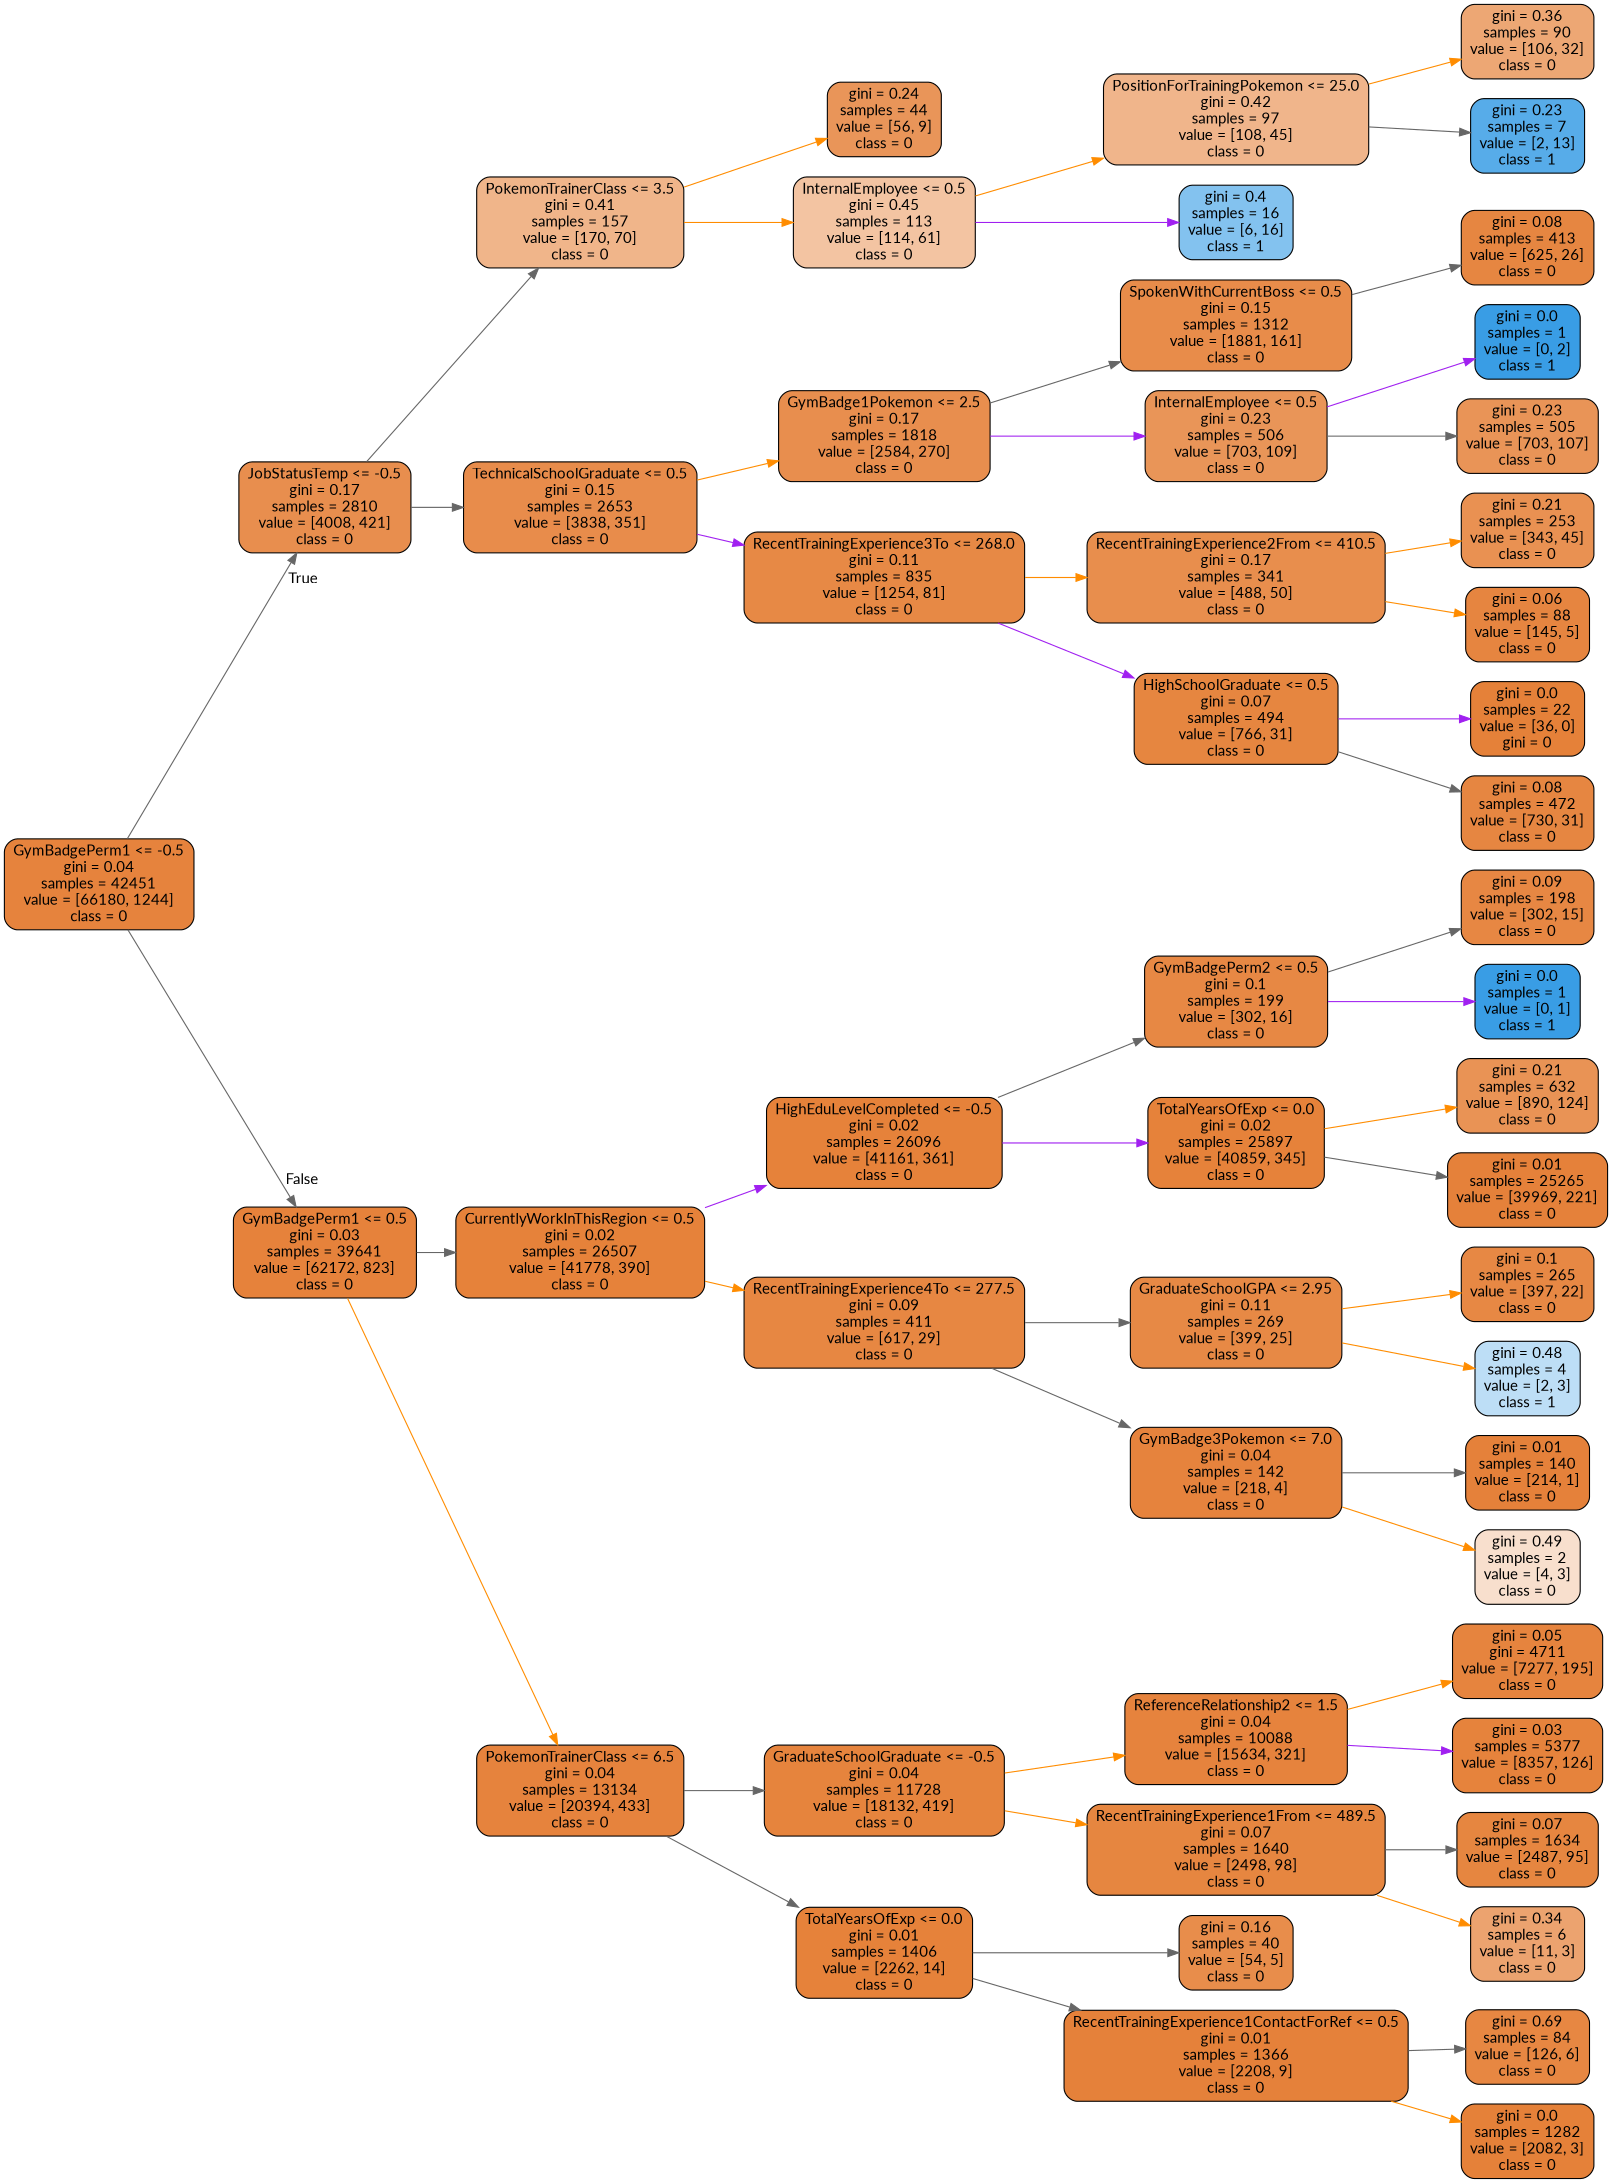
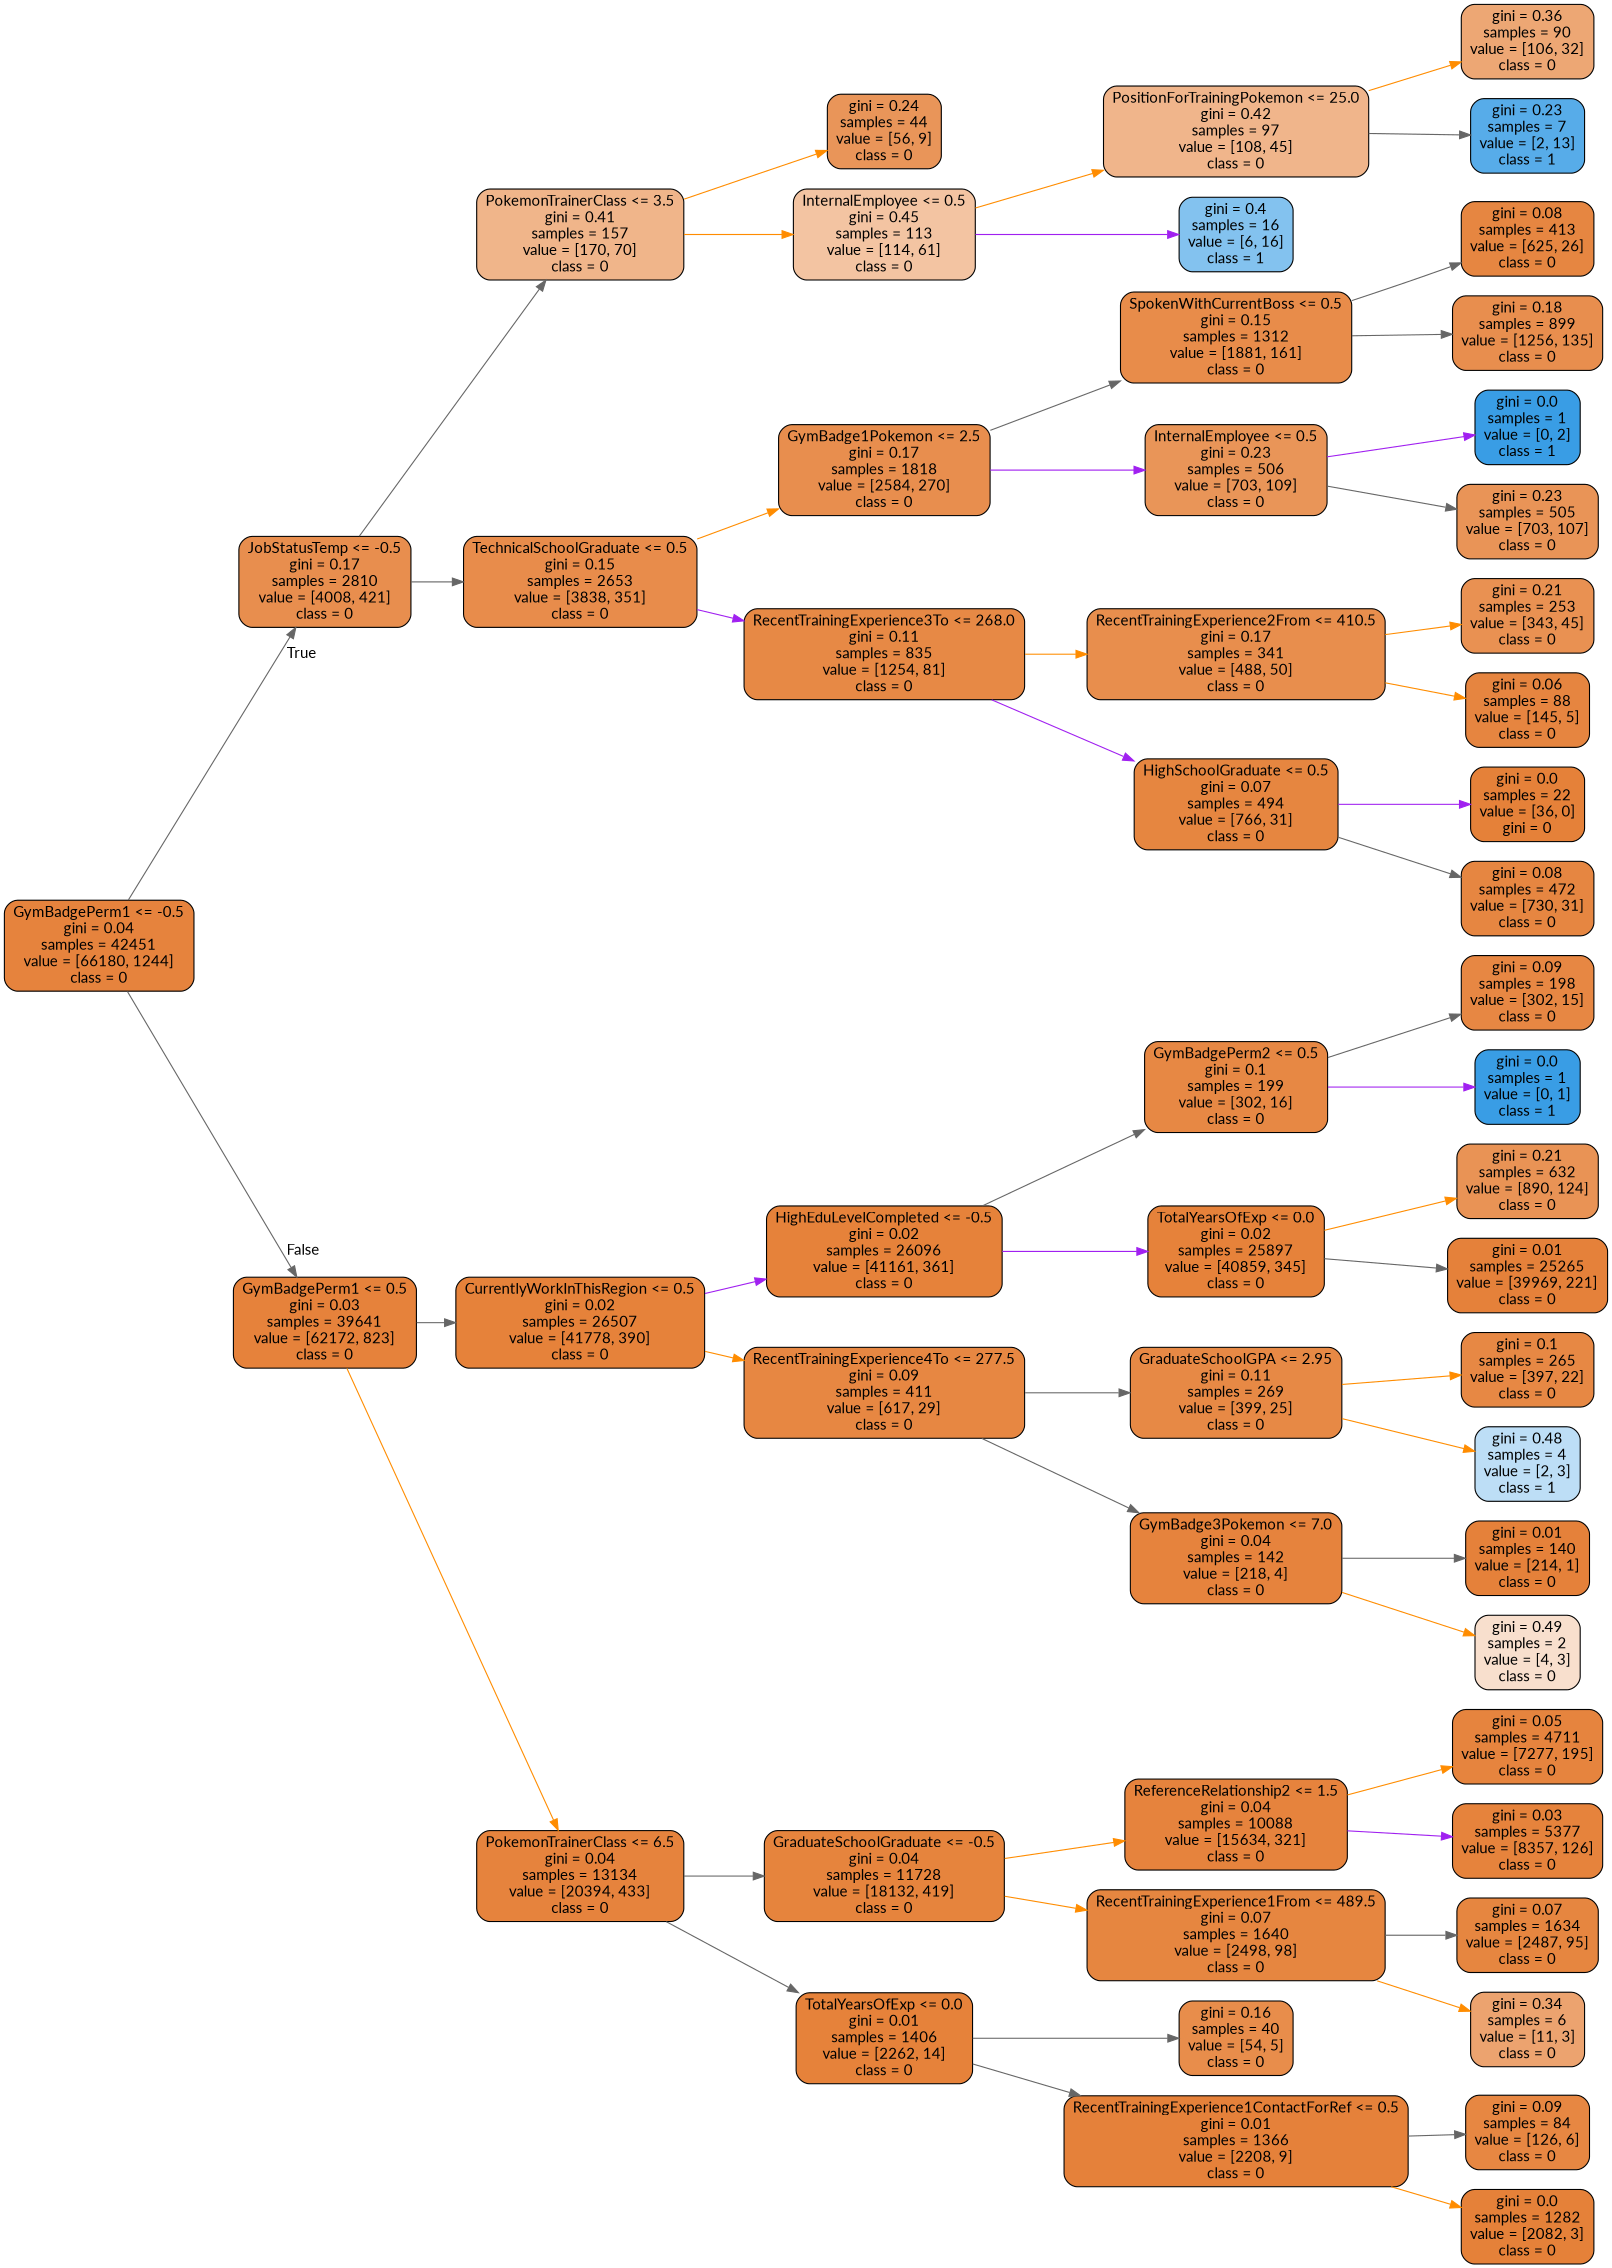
  digraph {
    fontname=Lato
    rankdir=LR
    node [color=black fillcolor="#e58139fa" fontname=Lato shape=box style="filled, rounded"]
    edge [color=gray40 fontname=Lato]
    n1 [label="GymBadgePerm1 <= -0.5\ngini = 0.04\nsamples = 42451\nvalue = [66180, 1244]\nclass = 0"]
    n2 [fillcolor="#e58139e4" label="JobStatusTemp <= -0.5\ngini = 0.17\nsamples = 2810\nvalue = [4008, 421]\nclass = 0"]
    n3 [fillcolor="#e58139fc" label="GymBadgePerm1 <= 0.5\ngini = 0.03\nsamples = 39641\nvalue = [62172, 823]\nclass = 0"]
    n4 [fillcolor="#e5813996" label="PokemonTrainerClass <= 3.5\ngini = 0.41\nsamples = 157\nvalue = [170, 70]\nclass = 0"]
    n5 [fillcolor="#e58139e8" label="TechnicalSchoolGraduate <= 0.5\ngini = 0.15\nsamples = 2653\nvalue = [3838, 351]\nclass = 0"]
    n6 [fillcolor="#e58139fd" label="CurrentlyWorkInThisRegion <= 0.5\ngini = 0.02\nsamples = 26507\nvalue = [41778, 390]\nclass = 0"]
    n7 [label="PokemonTrainerClass <= 6.5\ngini = 0.04\nsamples = 13134\nvalue = [20394, 433]\nclass = 0"]
    n8 [fillcolor="#e58139d6" label="gini = 0.24\nsamples = 44\nvalue = [56, 9]\nclass = 0"]
    n9 [fillcolor="#e5813977" label="InternalEmployee <= 0.5\ngini = 0.45\nsamples = 113\nvalue = [114, 61]\nclass = 0"]
    n10 [fillcolor="#e58139e4" label="GymBadge1Pokemon <= 2.5\ngini = 0.17\nsamples = 1818\nvalue = [2584, 270]\nclass = 0"]
    n11 [fillcolor="#e58139ef" label="RecentTrainingExperience3To <= 268.0\ngini = 0.11\nsamples = 835\nvalue = [1254, 81]\nclass = 0"]
    n12 [fillcolor="#e5813995" label="PositionForTrainingPokemon <= 25.0\ngini = 0.42\nsamples = 97\nvalue = [108, 45]\nclass = 0"]
    n13 [fillcolor="#399de59f" label="gini = 0.4\nsamples = 16\nvalue = [6, 16]\nclass = 1"]
    n14 [fillcolor="#e58139b2" label="gini = 0.36\nsamples = 90\nvalue = [106, 32]\nclass = 0"]
    n15 [fillcolor="#399de5d8" label="gini = 0.23\nsamples = 7\nvalue = [2, 13]\nclass = 1"]
    n16 [fillcolor="#e58139e9" label="SpokenWithCurrentBoss <= 0.5\ngini = 0.15\nsamples = 1312\nvalue = [1881, 161]\nclass = 0"]
    n17 [fillcolor="#e58139d7" label="InternalEmployee <= 0.5\ngini = 0.23\nsamples = 506\nvalue = [703, 109]\nclass = 0"]
    n18 [fillcolor="#e58139e5" label="RecentTrainingExperience2From <= 410.5\ngini = 0.17\nsamples = 341\nvalue = [488, 50]\nclass = 0"]
    n19 [fillcolor="#e58139f5" label="HighSchoolGraduate <= 0.5\ngini = 0.07\nsamples = 494\nvalue = [766, 31]\nclass = 0"]
    n20 [fillcolor="#e58139f4" label="gini = 0.08\nsamples = 413\nvalue = [625, 26]\nclass = 0"]
+   n21 [fillcolor="#e58139e4" label="gini = 0.18\nsamples = 899\nvalue = [1256, 135]\nclass = 0"]
    n22 [fillcolor="#399de5ff" label="gini = 0.0\nsamples = 1\nvalue = [0, 2]\nclass = 1"]
    n23 [fillcolor="#e58139d8" label="gini = 0.23\nsamples = 505\nvalue = [703, 107]\nclass = 0"]
    n24 [fillcolor="#e58139de" label="gini = 0.21\nsamples = 253\nvalue = [343, 45]\nclass = 0"]
    n25 [fillcolor="#e58139f6" label="gini = 0.06\nsamples = 88\nvalue = [145, 5]\nclass = 0"]
    n26 [fillcolor="#e58139ff" label="gini = 0.0\nsamples = 22\nvalue = [36, 0]\ngini = 0"]
    n27 [fillcolor="#e58139f4" label="gini = 0.08\nsamples = 472\nvalue = [730, 31]\nclass = 0"]
    n28 [fillcolor="#e58139fd" label="HighEduLevelCompleted <= -0.5\ngini = 0.02\nsamples = 26096\nvalue = [41161, 361]\nclass = 0"]
    n29 [fillcolor="#e58139f3" label="RecentTrainingExperience4To <= 277.5\ngini = 0.09\nsamples = 411\nvalue = [617, 29]\nclass = 0"]
    n30 [fillcolor="#e58139f9" label="GraduateSchoolGraduate <= -0.5\ngini = 0.04\nsamples = 11728\nvalue = [18132, 419]\nclass = 0"]
    n31 [fillcolor="#e58139fd" label="TotalYearsOfExp <= 0.0\ngini = 0.01\nsamples = 1406\nvalue = [2262, 14]\nclass = 0"]
    n32 [fillcolor="#e58139f1" label="GymBadgePerm2 <= 0.5\ngini = 0.1\nsamples = 199\nvalue = [302, 16]\nclass = 0"]
    n33 [fillcolor="#e58139fd" label="TotalYearsOfExp <= 0.0\ngini = 0.02\nsamples = 25897\nvalue = [40859, 345]\nclass = 0"]
    n34 [fillcolor="#e58139ef" label="GraduateSchoolGPA <= 2.95\ngini = 0.11\nsamples = 269\nvalue = [399, 25]\nclass = 0"]
    n35 [label="GymBadge3Pokemon <= 7.0\ngini = 0.04\nsamples = 142\nvalue = [218, 4]\nclass = 0"]
    n36 [fillcolor="#e58139f2" label="gini = 0.09\nsamples = 198\nvalue = [302, 15]\nclass = 0"]
    n37 [fillcolor="#399de5ff" label="gini = 0.0\nsamples = 1\nvalue = [0, 1]\nclass = 1"]
    n38 [fillcolor="#e58139db" label="gini = 0.21\nsamples = 632\nvalue = [890, 124]\nclass = 0"]
    n39 [fillcolor="#e58139fe" label="gini = 0.01\nsamples = 25265\nvalue = [39969, 221]\nclass = 0"]
    n40 [fillcolor="#e58139f1" label="gini = 0.1\nsamples = 265\nvalue = [397, 22]\nclass = 0"]
    n41 [fillcolor="#399de555" label="gini = 0.48\nsamples = 4\nvalue = [2, 3]\nclass = 1"]
    n42 [fillcolor="#e58139fe" label="gini = 0.01\nsamples = 140\nvalue = [214, 1]\nclass = 0"]
    n43 [fillcolor="#e5813940" label="gini = 0.49\nsamples = 2\nvalue = [4, 3]\nclass = 0"]
    n44 [label="ReferenceRelationship2 <= 1.5\ngini = 0.04\nsamples = 10088\nvalue = [15634, 321]\nclass = 0"]
    n45 [fillcolor="#e58139f5" label="RecentTrainingExperience1From <= 489.5\ngini = 0.07\nsamples = 1640\nvalue = [2498, 98]\nclass = 0"]
    n46 [fillcolor="#e58139e7" label="gini = 0.16\nsamples = 40\nvalue = [54, 5]\nclass = 0"]
    n47 [fillcolor="#e58139fe" label="RecentTrainingExperience1ContactForRef <= 0.5\ngini = 0.01\nsamples = 1366\nvalue = [2208, 9]\nclass = 0"]
-   n48 [fillcolor="#e58139f8" label="gini = 0.05\ngini = 4711\nvalue = [7277, 195]\nclass = 0"]
+   n48 [fillcolor="#e58139f8" label="gini = 0.05\nsamples = 4711\nvalue = [7277, 195]\nclass = 0"]
    n49 [fillcolor="#e58139fb" label="gini = 0.03\nsamples = 5377\nvalue = [8357, 126]\nclass = 0"]
    n50 [fillcolor="#e58139f5" label="gini = 0.07\nsamples = 1634\nvalue = [2487, 95]\nclass = 0"]
    n51 [fillcolor="#e58139b9" label="gini = 0.34\nsamples = 6\nvalue = [11, 3]\nclass = 0"]
-   n52 [fillcolor="#e58139f3" label="gini = 0.69\nsamples = 84\nvalue = [126, 6]\nclass = 0"]
+   n52 [fillcolor="#e58139f3" label="gini = 0.09\nsamples = 84\nvalue = [126, 6]\nclass = 0"]
    n53 [fillcolor="#e58139ff" label="gini = 0.0\nsamples = 1282\nvalue = [2082, 3]\nclass = 0"]
    n1 -> n2 [headlabel=True labelangle=45 labeldistance=2.5]
    n1 -> n3 [headlabel=False labelangle=-45 labeldistance=2.5]
    n2 -> n4
    n2 -> n5
    n3 -> n6
    n3 -> n7 [color=darkorange]
    n4 -> n8 [color=darkorange]
    n4 -> n9 [color=darkorange]
    n5 -> n10 [color=darkorange]
    n5 -> n11 [color=purple]
    n6 -> n28 [color=purple]
    n6 -> n29 [color=darkorange]
    n7 -> n30
    n7 -> n31
    n9 -> n12 [color=darkorange]
    n9 -> n13 [color=purple]
    n10 -> n16
    n10 -> n17 [color=purple]
    n11 -> n18 [color=darkorange]
    n11 -> n19 [color=purple]
    n12 -> n14 [color=darkorange]
    n12 -> n15
    n16 -> n20
+   n16 -> n21
    n17 -> n22 [color=purple]
    n17 -> n23
    n18 -> n24 [color=darkorange]
    n18 -> n25 [color=darkorange]
    n19 -> n26 [color=purple]
    n19 -> n27
    n28 -> n32
    n28 -> n33 [color=purple]
    n29 -> n34
    n29 -> n35
    n30 -> n44 [color=darkorange]
    n30 -> n45 [color=darkorange]
    n31 -> n46
    n31 -> n47
    n32 -> n36
    n32 -> n37 [color=purple]
    n33 -> n38 [color=darkorange]
    n33 -> n39
    n34 -> n40 [color=darkorange]
    n34 -> n41 [color=darkorange]
    n35 -> n42
    n35 -> n43 [color=darkorange]
    n44 -> n48 [color=darkorange]
    n44 -> n49 [color=purple]
    n45 -> n50
    n45 -> n51 [color=darkorange]
    n47 -> n52
    n47 -> n53 [color=darkorange]
  }
